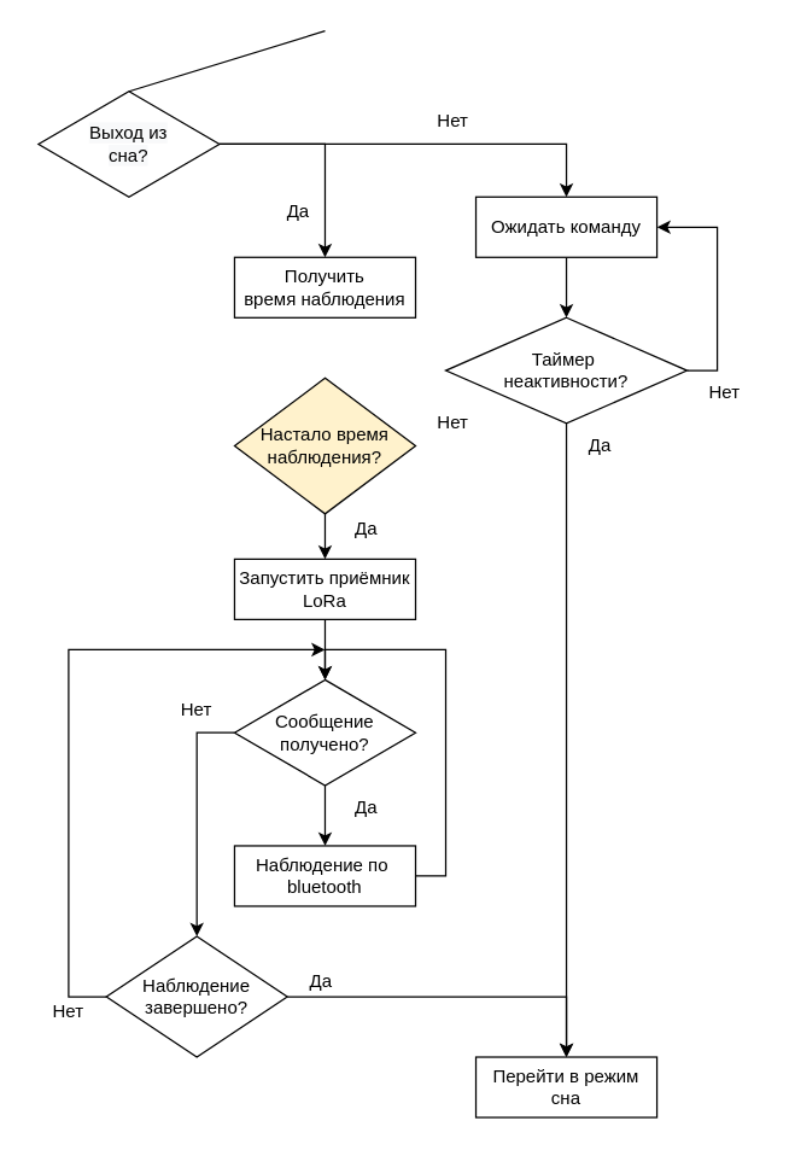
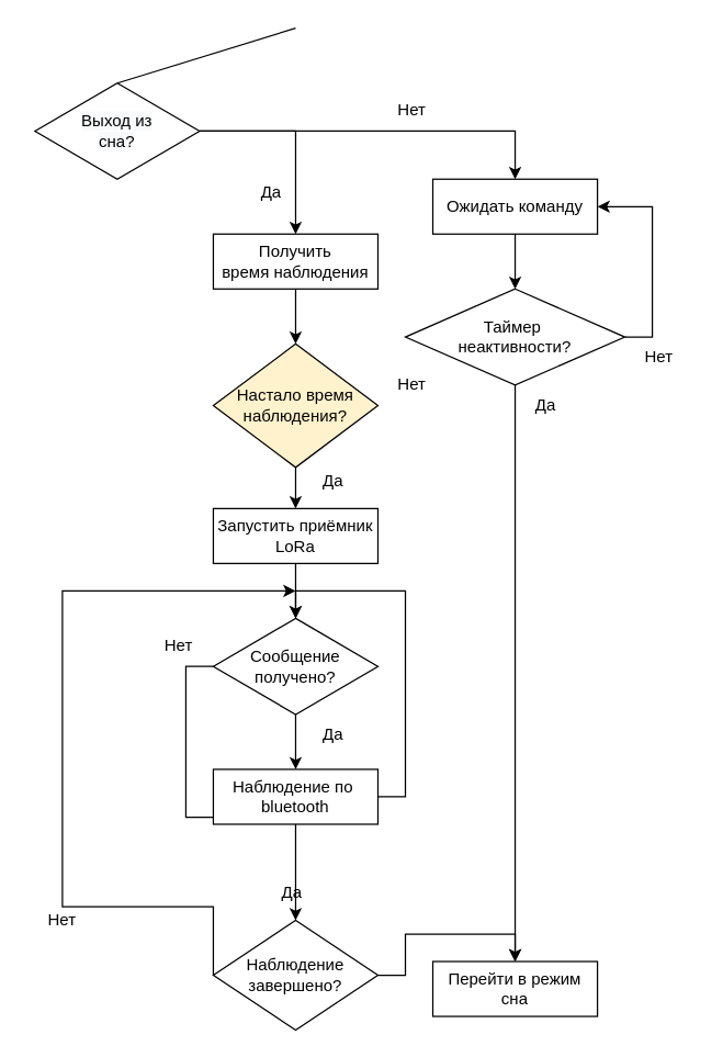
  <mxCell id="0" />
  <mxCell id="1" parent="0" />
+ <mxCell id="2" style="edgeStyle=orthogonalEdgeStyle;rounded=0;orthogonalLoop=1;jettySize=auto;html=1;entryX=0.5;entryY=0;entryDx=0;entryDy=0;" edge="1" parent="1" source="3" target="8"><mxGeometry relative="1" as="geometry" /></mxCell>
  <mxCell id="3" value="Получить&lt;br&gt;время наблюдения&lt;br&gt;" style="rounded=0;whiteSpace=wrap;html=1;" vertex="1" parent="1"><mxGeometry x="155" y="170" width="120" height="40" as="geometry" /></mxCell>
  <mxCell id="4" style="edgeStyle=orthogonalEdgeStyle;rounded=0;orthogonalLoop=1;jettySize=auto;html=1;entryX=0.5;entryY=0;entryDx=0;entryDy=0;" edge="1" parent="1" source="6" target="3"><mxGeometry relative="1" as="geometry" /></mxCell>
  <mxCell id="5" style="edgeStyle=orthogonalEdgeStyle;rounded=0;orthogonalLoop=1;jettySize=auto;html=1;entryX=0.5;entryY=0;entryDx=0;entryDy=0;" edge="1" parent="1" source="6" target="10"><mxGeometry relative="1" as="geometry" /></mxCell>
  <mxCell id="6" value="&lt;span style=&quot;caret-color: rgb(0, 0, 0); color: rgb(0, 0, 0); font-family: Helvetica; font-size: 12px; font-style: normal; font-variant-caps: normal; font-weight: 400; letter-spacing: normal; text-align: center; text-indent: 0px; text-transform: none; word-spacing: 0px; -webkit-text-stroke-width: 0px; background-color: rgb(248, 249, 250); text-decoration: none; float: none; display: inline !important;&quot;&gt;Выход из&lt;/span&gt;&lt;br style=&quot;caret-color: rgb(0, 0, 0); color: rgb(0, 0, 0); font-family: Helvetica; font-size: 12px; font-style: normal; font-variant-caps: normal; font-weight: 400; letter-spacing: normal; text-align: center; text-indent: 0px; text-transform: none; word-spacing: 0px; -webkit-text-stroke-width: 0px; text-decoration: none;&quot;&gt;&lt;span style=&quot;caret-color: rgb(0, 0, 0); color: rgb(0, 0, 0); font-family: Helvetica; font-size: 12px; font-style: normal; font-variant-caps: normal; font-weight: 400; letter-spacing: normal; text-align: center; text-indent: 0px; text-transform: none; word-spacing: 0px; -webkit-text-stroke-width: 0px; background-color: rgb(248, 249, 250); text-decoration: none; float: none; display: inline !important;&quot;&gt;сна?&lt;/span&gt;" style="rhombus;whiteSpace=wrap;html=1;" vertex="1" parent="1"><mxGeometry x="25" y="60" width="120" height="70" as="geometry" /></mxCell>
  <mxCell id="7" style="edgeStyle=orthogonalEdgeStyle;rounded=0;orthogonalLoop=1;jettySize=auto;html=1;entryX=0.5;entryY=0;entryDx=0;entryDy=0;" edge="1" parent="1" source="8" target="16"><mxGeometry relative="1" as="geometry" /></mxCell>
  <mxCell id="8" value="Настало время&lt;br&gt;наблюдения?" style="rhombus;whiteSpace=wrap;html=1;fillColor=#fff2cc;" vertex="1" parent="1"><mxGeometry x="155" y="250" width="120" height="90" as="geometry" /></mxCell>
  <mxCell id="9" style="edgeStyle=orthogonalEdgeStyle;rounded=0;orthogonalLoop=1;jettySize=auto;html=1;entryX=0.5;entryY=0;entryDx=0;entryDy=0;" edge="1" parent="1" source="10" target="14"><mxGeometry relative="1" as="geometry" /></mxCell>
  <mxCell id="10" value="Ожидать команду" style="rounded=0;whiteSpace=wrap;html=1;" vertex="1" parent="1"><mxGeometry x="315" y="130" width="120" height="40" as="geometry" /></mxCell>
  <mxCell id="11" value="Перейти в режим сна" style="rounded=0;whiteSpace=wrap;html=1;" vertex="1" parent="1"><mxGeometry x="315" y="700" width="120" height="40" as="geometry" /></mxCell>
  <mxCell id="12" style="edgeStyle=orthogonalEdgeStyle;rounded=0;orthogonalLoop=1;jettySize=auto;html=1;entryX=0.5;entryY=0;entryDx=0;entryDy=0;" edge="1" parent="1" source="14" target="11"><mxGeometry relative="1" as="geometry" /></mxCell>
  <mxCell id="13" style="edgeStyle=orthogonalEdgeStyle;rounded=0;orthogonalLoop=1;jettySize=auto;html=1;entryX=1;entryY=0.5;entryDx=0;entryDy=0;exitX=1;exitY=0.5;exitDx=0;exitDy=0;" edge="1" parent="1" source="14" target="10"><mxGeometry relative="1" as="geometry"><mxPoint x="545" y="205" as="targetPoint" /><Array as="points"><mxPoint x="475" y="245" /><mxPoint x="475" y="150" /></Array></mxGeometry></mxCell>
  <mxCell id="14" value="Таймер&amp;nbsp;&lt;br&gt;неактивности?" style="rhombus;whiteSpace=wrap;html=1;" vertex="1" parent="1"><mxGeometry x="295" y="210" width="160" height="70" as="geometry" /></mxCell>
  <mxCell id="15" style="edgeStyle=orthogonalEdgeStyle;rounded=0;orthogonalLoop=1;jettySize=auto;html=1;entryX=0.5;entryY=0;entryDx=0;entryDy=0;startArrow=none;startFill=0;endArrow=classic;endFill=1;" edge="1" parent="1" source="16" target="30"><mxGeometry relative="1" as="geometry" /></mxCell>
  <mxCell id="16" value="Запустить приёмник LoRa" style="rounded=0;whiteSpace=wrap;html=1;" vertex="1" parent="1"><mxGeometry x="155" y="370" width="120" height="40" as="geometry" /></mxCell>
  <mxCell id="17" style="edgeStyle=orthogonalEdgeStyle;rounded=0;orthogonalLoop=1;jettySize=auto;html=1;entryX=0.5;entryY=0;entryDx=0;entryDy=0;" edge="1" parent="1" source="19" target="11"><mxGeometry relative="1" as="geometry" /></mxCell>
  <mxCell id="18" style="edgeStyle=orthogonalEdgeStyle;rounded=0;orthogonalLoop=1;jettySize=auto;html=1;startArrow=none;startFill=0;endArrow=classic;endFill=1;exitX=0;exitY=0.5;exitDx=0;exitDy=0;" edge="1" parent="1" source="19"><mxGeometry relative="1" as="geometry"><mxPoint x="215" y="430" as="targetPoint" /><Array as="points"><mxPoint x="45" y="660" /><mxPoint x="45" y="430" /></Array></mxGeometry></mxCell>
- <mxCell id="19" value="Наблюдение&lt;br&gt;завершено?" style="rhombus;whiteSpace=wrap;html=1;" vertex="1" parent="1"><mxGeometry x="70" y="620" width="120" height="80" as="geometry" /></mxCell>
+ <mxCell id="19" value="Наблюдение&lt;br&gt;завершено?" style="rhombus;whiteSpace=wrap;html=1;" vertex="1" parent="1"><mxGeometry x="155" y="670" width="120" height="80" as="geometry" /></mxCell>
  <mxCell id="20" value="Нет" style="text;html=1;strokeColor=none;fillColor=none;align=center;verticalAlign=middle;whiteSpace=wrap;rounded=0;" vertex="1" parent="1"><mxGeometry x="275" y="70" width="50" height="20" as="geometry" /></mxCell>
  <mxCell id="21" value="Нет" style="text;html=1;strokeColor=none;fillColor=none;align=center;verticalAlign=middle;whiteSpace=wrap;rounded=0;" vertex="1" parent="1"><mxGeometry x="455" y="250" width="50" height="20" as="geometry" /></mxCell>
  <mxCell id="22" value="Нет" style="text;html=1;strokeColor=none;fillColor=none;align=center;verticalAlign=middle;whiteSpace=wrap;rounded=0;" vertex="1" parent="1"><mxGeometry x="275" y="270" width="50" height="20" as="geometry" /></mxCell>
  <mxCell id="23" value="Нет" style="text;html=1;strokeColor=none;fillColor=none;align=center;verticalAlign=middle;whiteSpace=wrap;rounded=0;" vertex="1" parent="1"><mxGeometry x="105" y="460" width="50" height="20" as="geometry" /></mxCell>
  <mxCell id="24" value="Да" style="text;html=1;strokeColor=none;fillColor=none;align=center;verticalAlign=middle;whiteSpace=wrap;rounded=0;" vertex="1" parent="1"><mxGeometry x="175" y="130" width="45" height="20" as="geometry" /></mxCell>
  <mxCell id="25" value="Да" style="text;html=1;strokeColor=none;fillColor=none;align=center;verticalAlign=middle;whiteSpace=wrap;rounded=0;" vertex="1" parent="1"><mxGeometry x="220" y="340" width="45" height="20" as="geometry" /></mxCell>
  <mxCell id="26" value="Да" style="text;html=1;strokeColor=none;fillColor=none;align=center;verticalAlign=middle;whiteSpace=wrap;rounded=0;" vertex="1" parent="1"><mxGeometry x="375" y="285" width="45" height="20" as="geometry" /></mxCell>
  <mxCell id="27" value="Да" style="text;html=1;strokeColor=none;fillColor=none;align=center;verticalAlign=middle;whiteSpace=wrap;rounded=0;" vertex="1" parent="1"><mxGeometry x="220" y="525" width="45" height="20" as="geometry" /></mxCell>
  <mxCell id="28" style="edgeStyle=orthogonalEdgeStyle;rounded=0;orthogonalLoop=1;jettySize=auto;html=1;entryX=0.5;entryY=0;entryDx=0;entryDy=0;startArrow=none;startFill=0;endArrow=classic;endFill=1;" edge="1" parent="1" source="30" target="32"><mxGeometry relative="1" as="geometry" /></mxCell>
  <mxCell id="29" style="edgeStyle=orthogonalEdgeStyle;rounded=0;orthogonalLoop=1;jettySize=auto;html=1;entryX=0.5;entryY=0;entryDx=0;entryDy=0;startArrow=none;startFill=0;endArrow=classic;endFill=1;exitX=0;exitY=0.5;exitDx=0;exitDy=0;" edge="1" parent="1" source="30" target="19"><mxGeometry relative="1" as="geometry" /></mxCell>
  <mxCell id="30" value="Сообщение&lt;br&gt;получено?" style="rhombus;whiteSpace=wrap;html=1;" vertex="1" parent="1"><mxGeometry x="155" y="450" width="120" height="70" as="geometry" /></mxCell>
  <mxCell id="31" style="edgeStyle=orthogonalEdgeStyle;rounded=0;orthogonalLoop=1;jettySize=auto;html=1;startArrow=none;startFill=0;endArrow=classic;endFill=1;entryX=0.5;entryY=0;entryDx=0;entryDy=0;exitX=1;exitY=0.5;exitDx=0;exitDy=0;" edge="1" parent="1" source="32" target="30"><mxGeometry relative="1" as="geometry"><mxPoint x="315" y="470" as="targetPoint" /></mxGeometry></mxCell>
  <mxCell id="32" value="Наблюдение по&amp;nbsp;&lt;br&gt;bluetooth" style="rounded=0;whiteSpace=wrap;html=1;" vertex="1" parent="1"><mxGeometry x="155" y="560" width="120" height="40" as="geometry" /></mxCell>
  <mxCell id="33" value="Да" style="text;html=1;strokeColor=none;fillColor=none;align=center;verticalAlign=middle;whiteSpace=wrap;rounded=0;" vertex="1" parent="1"><mxGeometry x="190" y="640" width="45" height="20" as="geometry" /></mxCell>
  <mxCell id="34" value="Нет" style="text;html=1;strokeColor=none;fillColor=none;align=center;verticalAlign=middle;whiteSpace=wrap;rounded=0;" vertex="1" parent="1"><mxGeometry x="20" y="660" width="50" height="20" as="geometry" /></mxCell>
  <mxCell id="35" value="" style="endArrow=none;html=1;rounded=0;exitX=0.5;exitY=0;exitDx=0;exitDy=0;" edge="1" parent="1" source="6"><mxGeometry width="50" height="50" relative="1" as="geometry"><mxPoint x="45" y="20" as="sourcePoint" /><mxPoint x="215" y="20" as="targetPoint" /></mxGeometry></mxCell>
